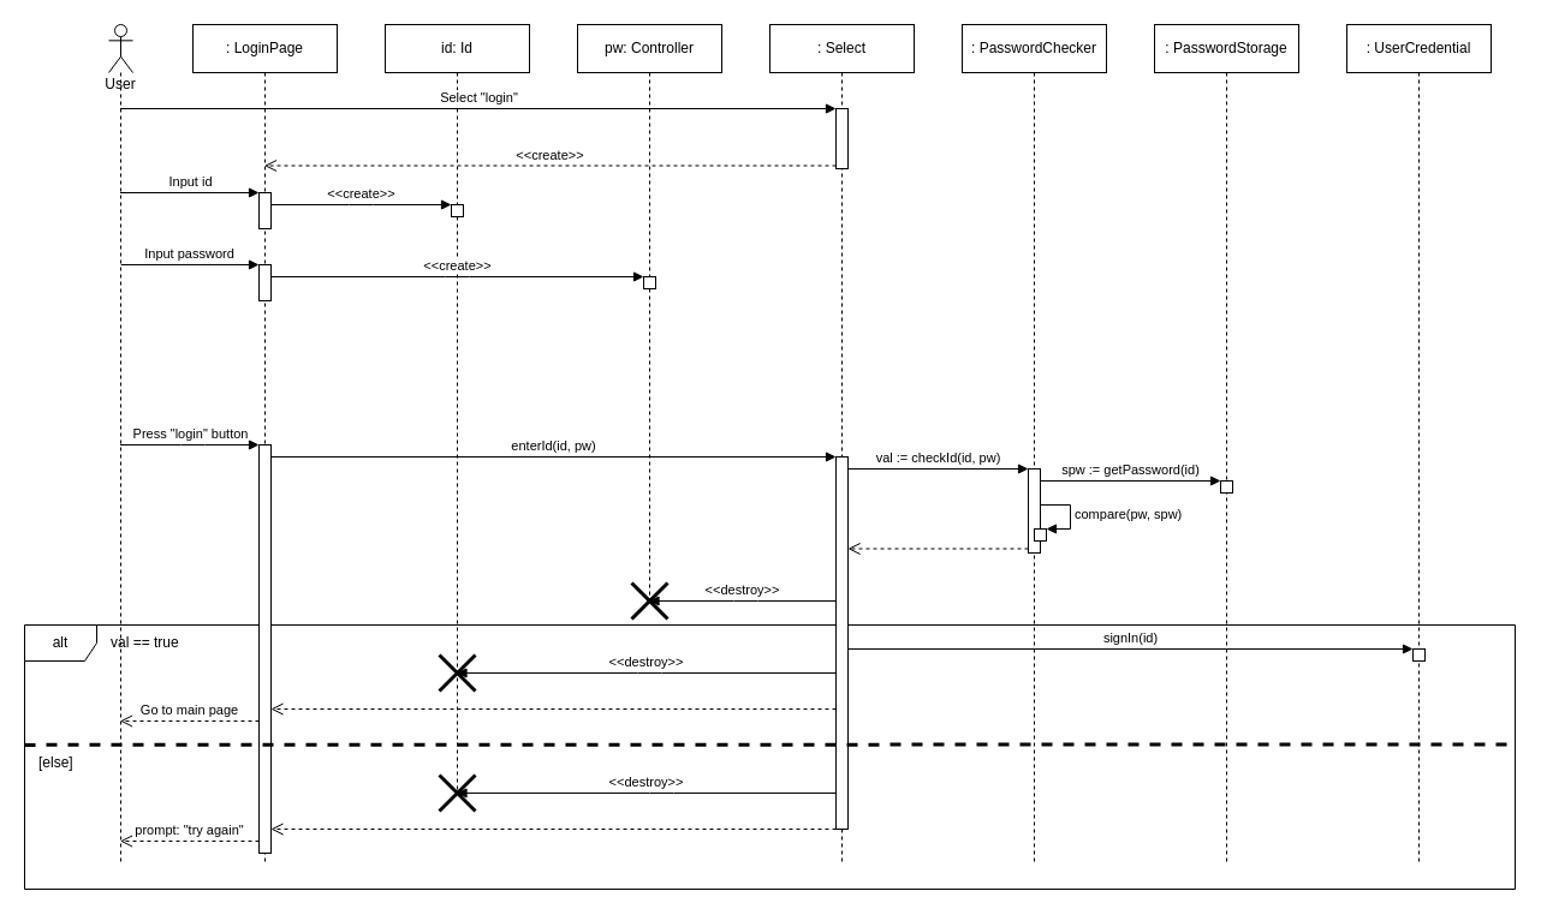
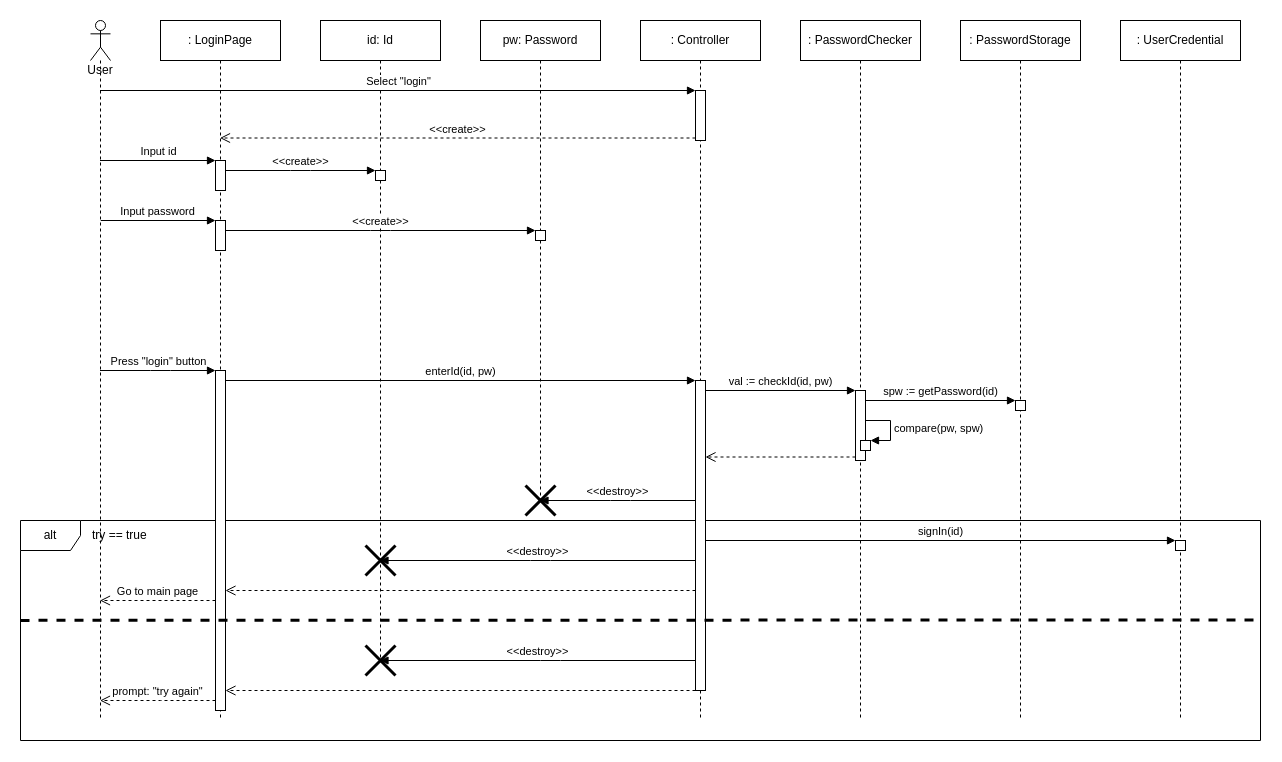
  <mxCell id="0" />
  <mxCell id="1" parent="0" />
  <mxCell id="2" value="alt" style="shape=umlFrame;whiteSpace=wrap;html=1;align=center;" parent="1" vertex="1"><mxGeometry x="20" y="520" width="1240" height="220" as="geometry" /></mxCell>
  <mxCell id="3" value="&lt;div&gt;User&lt;/div&gt;" style="shape=umlLifeline;participant=umlActor;perimeter=lifelinePerimeter;whiteSpace=wrap;html=1;container=1;collapsible=0;recursiveResize=0;verticalAlign=top;spacingTop=36;outlineConnect=0;" parent="1" vertex="1"><mxGeometry x="90" y="20" width="20" height="700" as="geometry" /></mxCell>
  <mxCell id="4" value=": LoginPage" style="shape=umlLifeline;perimeter=lifelinePerimeter;whiteSpace=wrap;html=1;container=1;collapsible=0;recursiveResize=0;outlineConnect=0;" parent="1" vertex="1"><mxGeometry x="160" y="20" width="120" height="700" as="geometry" /></mxCell>
  <mxCell id="5" value="" style="html=1;points=[];perimeter=orthogonalPerimeter;" parent="4" vertex="1"><mxGeometry x="55" y="350" width="10" height="340" as="geometry" /></mxCell>
  <mxCell id="6" value="" style="html=1;points=[];perimeter=orthogonalPerimeter;" vertex="1" parent="4"><mxGeometry x="55" y="140" width="10" height="30" as="geometry" /></mxCell>
  <mxCell id="7" value="" style="html=1;points=[];perimeter=orthogonalPerimeter;" vertex="1" parent="4"><mxGeometry x="55" y="200" width="10" height="30" as="geometry" /></mxCell>
  <mxCell id="8" value="Input password" style="html=1;verticalAlign=bottom;endArrow=block;entryX=0;entryY=0;" edge="1" parent="4" target="7"><mxGeometry relative="1" as="geometry"><mxPoint x="-59.77" y="200" as="sourcePoint" /></mxGeometry></mxCell>
- <mxCell id="9" value="&lt;div&gt;: Select&lt;/div&gt;" style="shape=umlLifeline;perimeter=lifelinePerimeter;whiteSpace=wrap;html=1;container=1;collapsible=0;recursiveResize=0;outlineConnect=0;" parent="1" vertex="1"><mxGeometry x="640" y="20" width="120" height="700" as="geometry" /></mxCell>
+ <mxCell id="9" value="&lt;div&gt;: Controller&lt;/div&gt;" style="shape=umlLifeline;perimeter=lifelinePerimeter;whiteSpace=wrap;html=1;container=1;collapsible=0;recursiveResize=0;outlineConnect=0;" parent="1" vertex="1"><mxGeometry x="640" y="20" width="120" height="700" as="geometry" /></mxCell>
  <mxCell id="10" value="" style="html=1;points=[];perimeter=orthogonalPerimeter;" parent="9" vertex="1"><mxGeometry x="55" y="360" width="10" height="310" as="geometry" /></mxCell>
  <mxCell id="11" value="" style="html=1;points=[];perimeter=orthogonalPerimeter;" vertex="1" parent="9"><mxGeometry x="55" y="70" width="10" height="50" as="geometry" /></mxCell>
  <mxCell id="12" value="Press &quot;login&quot; button" style="html=1;verticalAlign=bottom;endArrow=block;" parent="1" source="3" target="5" edge="1"><mxGeometry relative="1" as="geometry"><mxPoint x="120" y="320" as="sourcePoint" /><mxPoint x="150" y="510" as="targetPoint" /><Array as="points"><mxPoint x="160" y="370" /></Array></mxGeometry></mxCell>
  <mxCell id="13" value="Go to main page" style="html=1;verticalAlign=bottom;endArrow=open;dashed=1;endSize=8;" parent="1" source="5" target="3" edge="1"><mxGeometry relative="1" as="geometry"><mxPoint x="140.5" y="396" as="targetPoint" /><mxPoint x="215" y="520" as="sourcePoint" /><Array as="points"><mxPoint x="160" y="600" /></Array></mxGeometry></mxCell>
  <mxCell id="14" value="enterId(id, pw)" style="html=1;verticalAlign=bottom;endArrow=block;entryX=0;entryY=0;" parent="1" source="5" target="10" edge="1"><mxGeometry relative="1" as="geometry"><mxPoint x="230" y="340" as="sourcePoint" /></mxGeometry></mxCell>
  <mxCell id="15" value="id: Id" style="shape=umlLifeline;perimeter=lifelinePerimeter;whiteSpace=wrap;html=1;container=1;collapsible=0;recursiveResize=0;outlineConnect=0;" parent="1" vertex="1"><mxGeometry x="320" y="20" width="120" height="640" as="geometry" /></mxCell>
  <mxCell id="16" value="" style="html=1;points=[];perimeter=orthogonalPerimeter;" parent="15" vertex="1"><mxGeometry x="55" y="150" width="10" height="10" as="geometry" /></mxCell>
  <mxCell id="17" value="" style="shape=umlDestroy;whiteSpace=wrap;html=1;strokeWidth=3;align=left;" parent="15" vertex="1"><mxGeometry x="45" y="625" width="30" height="30" as="geometry" /></mxCell>
- <mxCell id="18" value="pw: Controller" style="shape=umlLifeline;perimeter=lifelinePerimeter;whiteSpace=wrap;html=1;container=1;collapsible=0;recursiveResize=0;outlineConnect=0;" parent="1" vertex="1"><mxGeometry x="480" y="20" width="120" height="480" as="geometry" /></mxCell>
+ <mxCell id="18" value="pw: Password" style="shape=umlLifeline;perimeter=lifelinePerimeter;whiteSpace=wrap;html=1;container=1;collapsible=0;recursiveResize=0;outlineConnect=0;" parent="1" vertex="1"><mxGeometry x="480" y="20" width="120" height="480" as="geometry" /></mxCell>
  <mxCell id="19" value="" style="html=1;points=[];perimeter=orthogonalPerimeter;" parent="18" vertex="1"><mxGeometry x="55.0" y="210" width="10" height="10" as="geometry" /></mxCell>
  <mxCell id="20" value="&lt;div&gt;&amp;lt;&amp;lt;create&amp;gt;&amp;gt;&lt;/div&gt;" style="html=1;verticalAlign=bottom;endArrow=block;" parent="1" source="6" target="16" edge="1"><mxGeometry relative="1" as="geometry"><mxPoint x="304" y="310" as="sourcePoint" /><Array as="points"><mxPoint x="300" y="170" /></Array></mxGeometry></mxCell>
  <mxCell id="21" value="&lt;div&gt;&amp;lt;&amp;lt;create&amp;gt;&amp;gt;&lt;/div&gt;" style="html=1;verticalAlign=bottom;endArrow=block;" parent="1" source="7" target="19" edge="1"><mxGeometry relative="1" as="geometry"><mxPoint x="260.003" y="340" as="sourcePoint" /><Array as="points"><mxPoint x="380" y="230" /></Array></mxGeometry></mxCell>
  <mxCell id="22" value=": PasswordChecker" style="shape=umlLifeline;perimeter=lifelinePerimeter;whiteSpace=wrap;html=1;container=1;collapsible=0;recursiveResize=0;outlineConnect=0;" parent="1" vertex="1"><mxGeometry x="800" y="20" width="120" height="700" as="geometry" /></mxCell>
  <mxCell id="23" value="" style="html=1;points=[];perimeter=orthogonalPerimeter;" parent="22" vertex="1"><mxGeometry x="55" y="370" width="10" height="70" as="geometry" /></mxCell>
  <mxCell id="24" value="" style="html=1;verticalAlign=bottom;endArrow=open;dashed=1;endSize=8;" parent="1" source="10" target="5" edge="1"><mxGeometry relative="1" as="geometry"><mxPoint x="300" y="450" as="targetPoint" /><Array as="points"><mxPoint x="480" y="590" /></Array></mxGeometry></mxCell>
  <mxCell id="25" value=": PasswordStorage" style="shape=umlLifeline;perimeter=lifelinePerimeter;whiteSpace=wrap;html=1;container=1;collapsible=0;recursiveResize=0;outlineConnect=0;" parent="1" vertex="1"><mxGeometry x="960" y="20" width="120" height="700" as="geometry" /></mxCell>
  <mxCell id="26" value="" style="html=1;points=[];perimeter=orthogonalPerimeter;" parent="25" vertex="1"><mxGeometry x="55" y="380" width="10" height="10" as="geometry" /></mxCell>
  <mxCell id="27" value="val := checkId(id, pw)" style="html=1;verticalAlign=bottom;endArrow=block;entryX=0;entryY=0;" parent="1" source="10" target="23" edge="1"><mxGeometry relative="1" as="geometry"><mxPoint x="785" y="400" as="sourcePoint" /></mxGeometry></mxCell>
  <mxCell id="28" value="" style="html=1;verticalAlign=bottom;endArrow=open;dashed=1;endSize=8;exitX=0;exitY=0.95;" parent="1" source="23" target="10" edge="1"><mxGeometry relative="1" as="geometry"><mxPoint x="785" y="476" as="targetPoint" /></mxGeometry></mxCell>
  <mxCell id="29" value="spw := getPassword(id)" style="html=1;verticalAlign=bottom;endArrow=block;entryX=0;entryY=0;" parent="1" source="23" target="26" edge="1"><mxGeometry relative="1" as="geometry"><mxPoint x="940" y="600" as="sourcePoint" /></mxGeometry></mxCell>
  <mxCell id="30" value="compare(pw, spw)" style="edgeStyle=orthogonalEdgeStyle;html=1;align=left;spacingLeft=2;endArrow=block;rounded=0;entryX=1;entryY=0;" parent="1" source="23" target="31" edge="1"><mxGeometry relative="1" as="geometry"><mxPoint x="1025" y="420" as="sourcePoint" /><Array as="points"><mxPoint x="890" y="420" /><mxPoint x="890" y="440" /></Array></mxGeometry></mxCell>
  <mxCell id="31" value="" style="html=1;points=[];perimeter=orthogonalPerimeter;" parent="1" vertex="1"><mxGeometry x="860" y="440" width="10" height="10" as="geometry" /></mxCell>
  <mxCell id="32" value=": UserCredential" style="shape=umlLifeline;perimeter=lifelinePerimeter;whiteSpace=wrap;html=1;container=1;collapsible=0;recursiveResize=0;outlineConnect=0;" parent="1" vertex="1"><mxGeometry x="1120" y="20" width="120" height="700" as="geometry" /></mxCell>
  <mxCell id="33" value="" style="html=1;points=[];perimeter=orthogonalPerimeter;align=left;" parent="32" vertex="1"><mxGeometry x="55" y="520" width="10" height="10" as="geometry" /></mxCell>
  <mxCell id="34" value="signIn(id)" style="html=1;verticalAlign=bottom;endArrow=block;entryX=0;entryY=0;" parent="1" target="33" edge="1"><mxGeometry relative="1" as="geometry"><mxPoint x="705" y="540" as="sourcePoint" /></mxGeometry></mxCell>
  <mxCell id="35" value="" style="shape=umlDestroy;whiteSpace=wrap;html=1;strokeWidth=3;align=left;" parent="1" vertex="1"><mxGeometry x="525" y="485" width="30" height="30" as="geometry" /></mxCell>
  <mxCell id="36" value="&amp;lt;&amp;lt;destroy&amp;gt;&amp;gt;" style="html=1;verticalAlign=bottom;endArrow=block;" parent="1" source="10" target="18" edge="1"><mxGeometry width="80" relative="1" as="geometry"><mxPoint x="560" y="480" as="sourcePoint" /><mxPoint x="640" y="480" as="targetPoint" /><Array as="points"><mxPoint x="620" y="500" /></Array></mxGeometry></mxCell>
  <mxCell id="37" value="" style="shape=umlDestroy;whiteSpace=wrap;html=1;strokeWidth=3;align=left;" parent="1" vertex="1"><mxGeometry x="365" y="545" width="30" height="30" as="geometry" /></mxCell>
  <mxCell id="38" value="&amp;lt;&amp;lt;destroy&amp;gt;&amp;gt;" style="html=1;verticalAlign=bottom;endArrow=block;" parent="1" source="10" target="15" edge="1"><mxGeometry width="80" relative="1" as="geometry"><mxPoint x="705" y="510" as="sourcePoint" /><mxPoint x="549.833" y="510" as="targetPoint" /><Array as="points"><mxPoint x="540" y="560" /></Array></mxGeometry></mxCell>
  <mxCell id="39" value="&amp;lt;&amp;lt;destroy&amp;gt;&amp;gt;" style="html=1;verticalAlign=bottom;endArrow=block;" parent="1" source="10" target="15" edge="1"><mxGeometry width="80" relative="1" as="geometry"><mxPoint x="705" y="620" as="sourcePoint" /><mxPoint x="380" y="660" as="targetPoint" /><Array as="points"><mxPoint x="550" y="660" /></Array></mxGeometry></mxCell>
  <mxCell id="40" value="" style="html=1;verticalAlign=bottom;endArrow=open;dashed=1;endSize=8;" parent="1" source="10" target="5" edge="1"><mxGeometry relative="1" as="geometry"><mxPoint x="235" y="600" as="targetPoint" /><mxPoint x="705" y="600" as="sourcePoint" /><Array as="points"><mxPoint x="490" y="690" /></Array></mxGeometry></mxCell>
  <mxCell id="41" value="prompt: &quot;try again&quot;" style="html=1;verticalAlign=bottom;endArrow=open;dashed=1;endSize=8;" parent="1" source="5" target="3" edge="1"><mxGeometry relative="1" as="geometry"><mxPoint x="69.998" y="740" as="targetPoint" /><mxPoint x="184.81" y="740" as="sourcePoint" /><Array as="points"><mxPoint x="170" y="700" /></Array></mxGeometry></mxCell>
- <mxCell id="42" value="val == true" style="text;html=1;strokeColor=none;fillColor=none;align=left;verticalAlign=middle;whiteSpace=wrap;rounded=0;" parent="1" vertex="1"><mxGeometry x="90" y="520" width="60" height="30" as="geometry" /></mxCell>
+ <mxCell id="42" value="try == true" style="text;html=1;strokeColor=none;fillColor=none;align=left;verticalAlign=middle;whiteSpace=wrap;rounded=0;" parent="1" vertex="1"><mxGeometry x="90" y="520" width="60" height="30" as="geometry" /></mxCell>
  <mxCell id="43" value="" style="endArrow=none;dashed=1;html=1;strokeWidth=3;exitX=0;exitY=0.454;exitDx=0;exitDy=0;exitPerimeter=0;entryX=1.001;entryY=0.452;entryDx=0;entryDy=0;entryPerimeter=0;" parent="1" source="2" target="2" edge="1"><mxGeometry width="50" height="50" relative="1" as="geometry"><mxPoint x="-30" y="600" as="sourcePoint" /><mxPoint x="640" y="490" as="targetPoint" /></mxGeometry></mxCell>
- <mxCell id="44" value="[else]" style="text;html=1;strokeColor=none;fillColor=none;align=left;verticalAlign=middle;whiteSpace=wrap;rounded=0;" parent="1" vertex="1"><mxGeometry x="30" y="620" width="40" height="30" as="geometry" /></mxCell>
  <mxCell id="45" value="Select &quot;login&quot;" style="html=1;verticalAlign=bottom;endArrow=block;entryX=0;entryY=0;" edge="1" target="11" parent="1" source="3"><mxGeometry relative="1" as="geometry"><mxPoint x="625" y="90" as="sourcePoint" /></mxGeometry></mxCell>
  <mxCell id="46" value="&amp;lt;&amp;lt;create&amp;gt;&amp;gt;" style="html=1;verticalAlign=bottom;endArrow=open;dashed=1;endSize=8;exitX=0;exitY=0.95;" edge="1" source="11" parent="1" target="4"><mxGeometry relative="1" as="geometry"><mxPoint x="625" y="166" as="targetPoint" /></mxGeometry></mxCell>
  <mxCell id="47" value="Input id" style="html=1;verticalAlign=bottom;endArrow=block;entryX=0;entryY=0;" edge="1" target="6" parent="1" source="3"><mxGeometry relative="1" as="geometry"><mxPoint x="145" y="160" as="sourcePoint" /></mxGeometry></mxCell>
